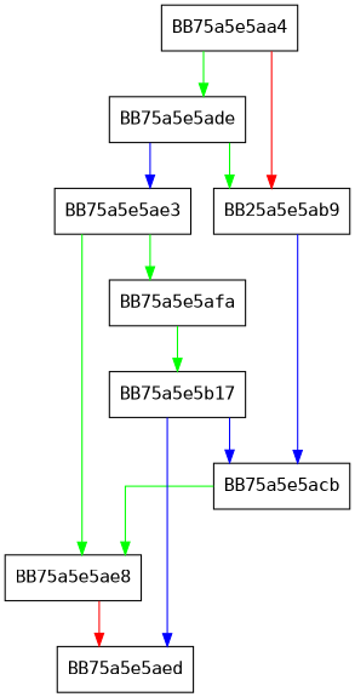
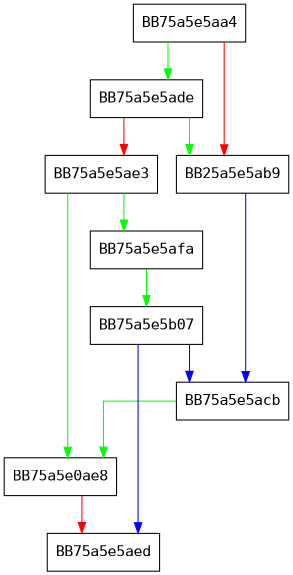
  digraph {
    fontname="DejaVu Sans Mono"
    splines=ortho
    node [fontname="DejaVu Sans Mono" shape=box]
    edge [color=green fontname="DejaVu Sans Mono"]
    BB75a5e5aa4
    BB75a5e5ade
    n3 [label=BB25a5e5ab9]
    BB75a5e5ae3
    BB75a5e5acb
    BB75a5e5afa
-   BB75a5e5ae8
-   BB75a5e5b07 [label=BB75a5e5b17]
+   BB75a5e5ae8 [label=BB75a5e0ae8]
+   BB75a5e5b07
    BB75a5e5aed
    BB75a5e5aa4 -> BB75a5e5ade
    BB75a5e5aa4 -> n3 [color=red]
    BB75a5e5ade -> n3
-   BB75a5e5ade -> BB75a5e5ae3 [color=blue]
+   BB75a5e5ade -> BB75a5e5ae3 [color=red]
    n3 -> BB75a5e5acb [color=blue]
    BB75a5e5ae3 -> BB75a5e5afa
    BB75a5e5ae3 -> BB75a5e5ae8
    BB75a5e5acb -> BB75a5e5ae8
    BB75a5e5afa -> BB75a5e5b07
    BB75a5e5ae8 -> BB75a5e5aed [color=red]
    BB75a5e5b07 -> BB75a5e5acb [color=blue]
    BB75a5e5b07 -> BB75a5e5aed [color=blue]
  }
